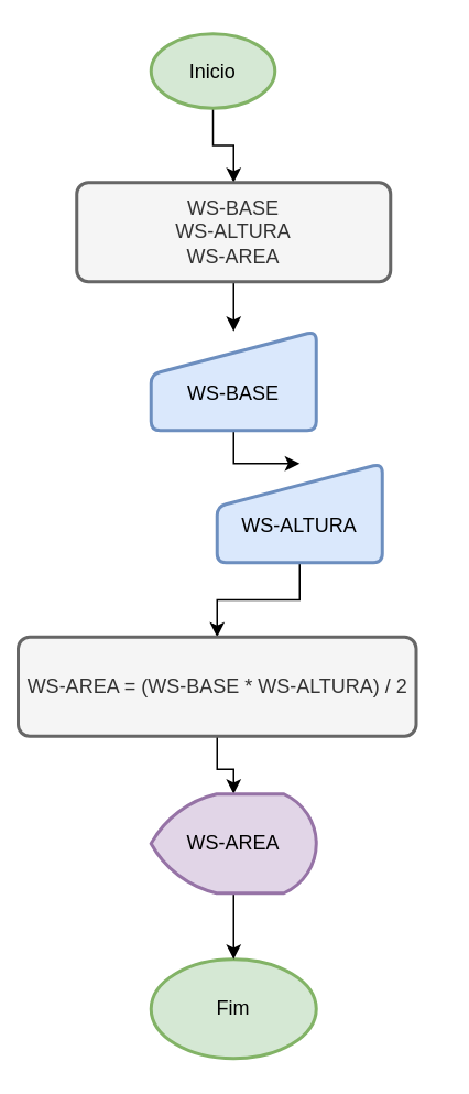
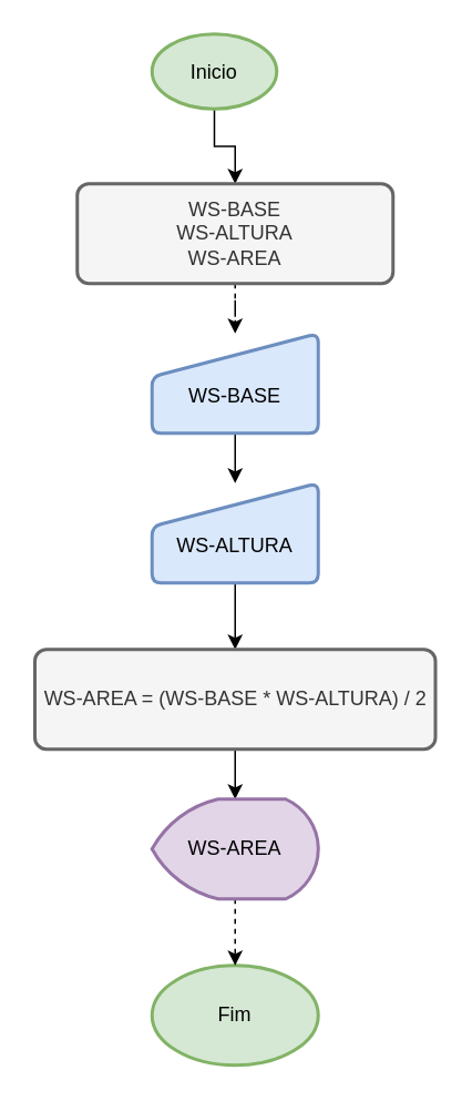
  <mxCell id="0" />
  <mxCell id="1" parent="0" />
  <mxCell id="2" value="" style="edgeStyle=orthogonalEdgeStyle;rounded=0;orthogonalLoop=1;jettySize=auto;html=1;" edge="1" parent="1" source="3" target="6"><mxGeometry relative="1" as="geometry" /></mxCell>
  <mxCell id="3" value="Inicio" style="strokeWidth=2;html=1;shape=mxgraph.flowchart.start_1;whiteSpace=wrap;fillColor=#d5e8d4;strokeColor=#82b366;" vertex="1" parent="1"><mxGeometry x="91" y="20" width="75" height="45" as="geometry" /></mxCell>
  <mxCell id="4" value="Fim" style="strokeWidth=2;html=1;shape=mxgraph.flowchart.start_1;whiteSpace=wrap;fillColor=#d5e8d4;strokeColor=#82b366;" vertex="1" parent="1"><mxGeometry x="91" y="580" width="100" height="60" as="geometry" /></mxCell>
- <mxCell id="5" value="" style="edgeStyle=orthogonalEdgeStyle;rounded=0;orthogonalLoop=1;jettySize=auto;html=1;" edge="1" parent="1" source="6" target="8"><mxGeometry relative="1" as="geometry" /></mxCell>
+ <mxCell id="5" value="" style="edgeStyle=orthogonalEdgeStyle;rounded=0;orthogonalLoop=1;jettySize=auto;html=1;dashed=1;" edge="1" parent="1" source="6" target="8"><mxGeometry relative="1" as="geometry" /></mxCell>
  <mxCell id="6" value="WS-BASE&lt;div&gt;WS-ALTURA&lt;/div&gt;&lt;div&gt;WS-AREA&lt;/div&gt;" style="rounded=1;whiteSpace=wrap;html=1;absoluteArcSize=1;arcSize=14;strokeWidth=2;fillColor=#f5f5f5;fontColor=#333333;strokeColor=#666666;" vertex="1" parent="1"><mxGeometry x="46" y="110" width="190" height="60" as="geometry" /></mxCell>
  <mxCell id="7" value="" style="edgeStyle=orthogonalEdgeStyle;rounded=0;orthogonalLoop=1;jettySize=auto;html=1;" edge="1" parent="1" source="8" target="10"><mxGeometry relative="1" as="geometry" /></mxCell>
  <mxCell id="8" value="&lt;div&gt;&lt;br&gt;&lt;/div&gt;WS-BASE" style="html=1;strokeWidth=2;shape=manualInput;whiteSpace=wrap;rounded=1;size=26;arcSize=11;fillColor=#dae8fc;strokeColor=#6c8ebf;" vertex="1" parent="1"><mxGeometry x="91" y="200" width="100" height="60" as="geometry" /></mxCell>
  <mxCell id="9" value="" style="edgeStyle=orthogonalEdgeStyle;rounded=0;orthogonalLoop=1;jettySize=auto;html=1;" edge="1" parent="1" source="10" target="12"><mxGeometry relative="1" as="geometry" /></mxCell>
- <mxCell id="10" value="&lt;div&gt;&lt;br&gt;&lt;/div&gt;WS-ALTURA" style="html=1;strokeWidth=2;shape=manualInput;whiteSpace=wrap;rounded=1;size=26;arcSize=11;fillColor=#dae8fc;strokeColor=#6c8ebf;" vertex="1" parent="1"><mxGeometry x="131" y="280" width="100" height="60" as="geometry" /></mxCell>
+ <mxCell id="10" value="&lt;div&gt;&lt;br&gt;&lt;/div&gt;WS-ALTURA" style="html=1;strokeWidth=2;shape=manualInput;whiteSpace=wrap;rounded=1;size=26;arcSize=11;fillColor=#dae8fc;strokeColor=#6c8ebf;" vertex="1" parent="1"><mxGeometry x="91" y="290" width="100" height="60" as="geometry" /></mxCell>
  <mxCell id="11" value="" style="edgeStyle=orthogonalEdgeStyle;rounded=0;orthogonalLoop=1;jettySize=auto;html=1;" edge="1" parent="1" source="12" target="14"><mxGeometry relative="1" as="geometry" /></mxCell>
- <mxCell id="12" value="&lt;div&gt;WS-AREA = (WS-BASE * WS-ALTURA) / 2&lt;/div&gt;" style="rounded=1;whiteSpace=wrap;html=1;absoluteArcSize=1;arcSize=14;strokeWidth=2;fillColor=#f5f5f5;fontColor=#333333;strokeColor=#666666;" vertex="1" parent="1"><mxGeometry x="10.5" y="385" width="241" height="60" as="geometry" /></mxCell>
- <mxCell id="13" value="" style="edgeStyle=orthogonalEdgeStyle;rounded=0;orthogonalLoop=1;jettySize=auto;html=1;" edge="1" parent="1" source="14" target="4"><mxGeometry relative="1" as="geometry" /></mxCell>
+ <mxCell id="12" value="&lt;div&gt;WS-AREA = (WS-BASE * WS-ALTURA) / 2&lt;/div&gt;" style="rounded=1;whiteSpace=wrap;html=1;absoluteArcSize=1;arcSize=14;strokeWidth=2;fillColor=#f5f5f5;fontColor=#333333;strokeColor=#666666;" vertex="1" parent="1"><mxGeometry x="20.5" y="390" width="241" height="60" as="geometry" /></mxCell>
+ <mxCell id="13" value="" style="edgeStyle=orthogonalEdgeStyle;rounded=0;orthogonalLoop=1;jettySize=auto;html=1;dashed=1;" edge="1" parent="1" source="14" target="4"><mxGeometry relative="1" as="geometry" /></mxCell>
  <mxCell id="14" value="WS-AREA" style="strokeWidth=2;html=1;shape=mxgraph.flowchart.display;whiteSpace=wrap;fillColor=#e1d5e7;strokeColor=#9673a6;" vertex="1" parent="1"><mxGeometry x="91" y="480" width="100" height="60" as="geometry" /></mxCell>
